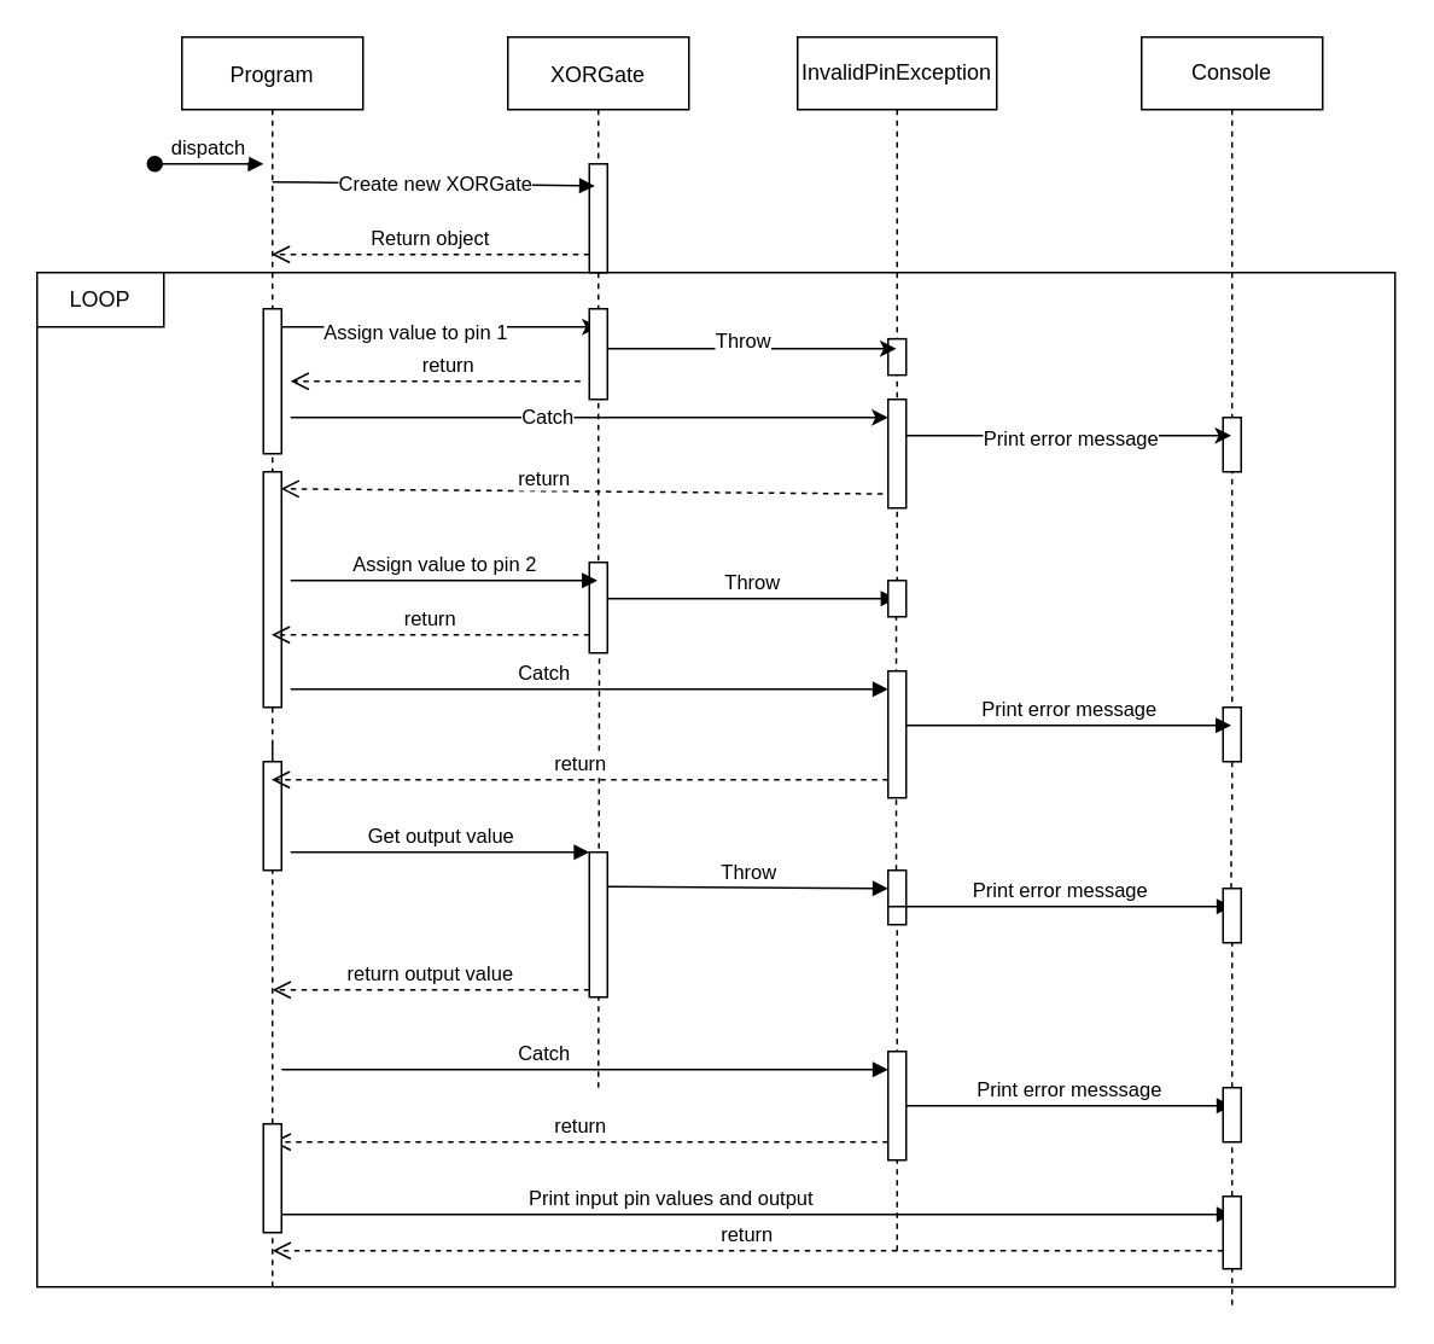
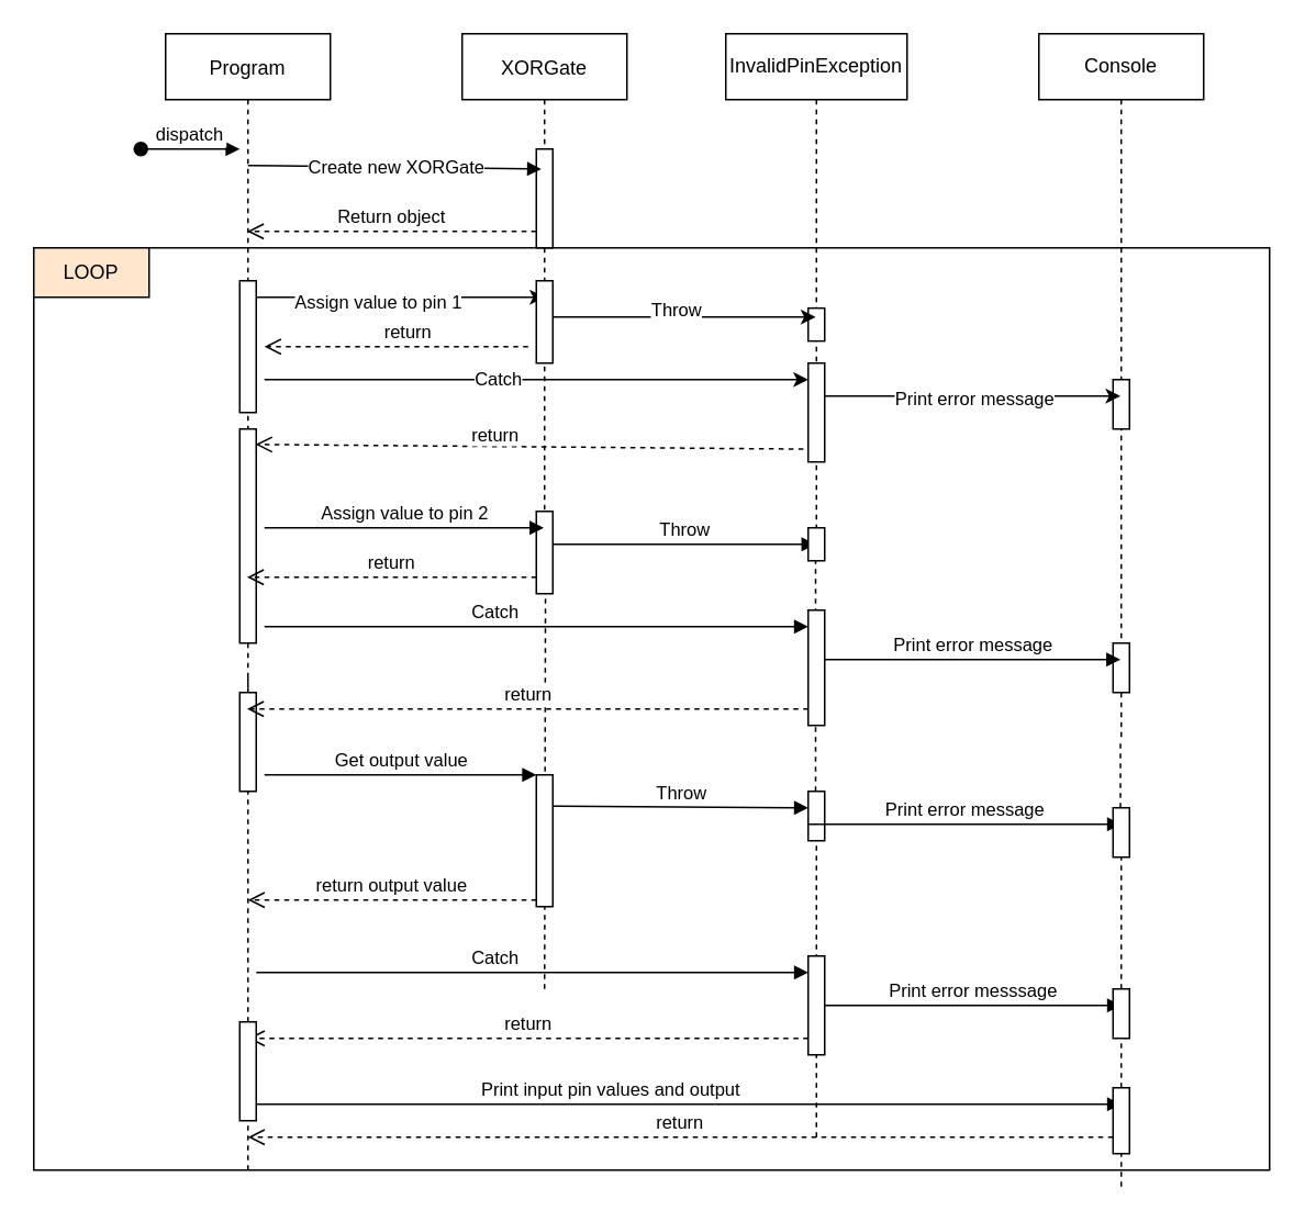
  <mxCell id="0" />
  <mxCell id="1" parent="0" />
  <mxCell id="2" value="" style="rounded=0;whiteSpace=wrap;html=1;" vertex="1" parent="1"><mxGeometry x="20" y="150" width="750" height="560" as="geometry" /></mxCell>
  <mxCell id="3" value="Program" style="shape=umlLifeline;perimeter=lifelinePerimeter;container=1;collapsible=0;recursiveResize=0;rounded=0;shadow=0;strokeWidth=1;" parent="1" vertex="1"><mxGeometry x="100" y="20" width="100" height="430" as="geometry" /></mxCell>
  <mxCell id="4" value="dispatch" style="verticalAlign=bottom;startArrow=oval;endArrow=block;startSize=8;shadow=0;strokeWidth=1;" parent="3" edge="1"><mxGeometry relative="1" as="geometry"><mxPoint x="-15" y="70" as="sourcePoint" /><mxPoint x="45" y="70" as="targetPoint" /></mxGeometry></mxCell>
  <mxCell id="5" value="" style="endArrow=classic;html=1;rounded=0;" edge="1" parent="3"><mxGeometry width="50" height="50" relative="1" as="geometry"><mxPoint x="49.759" y="160" as="sourcePoint" /><mxPoint x="230" y="160" as="targetPoint" /></mxGeometry></mxCell>
  <mxCell id="6" value="Assign value to pin 1" style="edgeLabel;html=1;align=center;verticalAlign=middle;resizable=0;points=[];" vertex="1" connectable="0" parent="5"><mxGeometry x="-0.123" y="-2" relative="1" as="geometry"><mxPoint as="offset" /></mxGeometry></mxCell>
  <mxCell id="7" value="" style="html=1;points=[];perimeter=orthogonalPerimeter;" vertex="1" parent="3"><mxGeometry x="45" y="150" width="10" height="80" as="geometry" /></mxCell>
  <mxCell id="8" value="" style="html=1;points=[];perimeter=orthogonalPerimeter;" vertex="1" parent="3"><mxGeometry x="45" y="240" width="10" height="130" as="geometry" /></mxCell>
  <mxCell id="9" value="XORGate" style="shape=umlLifeline;perimeter=lifelinePerimeter;container=1;collapsible=0;recursiveResize=0;rounded=0;shadow=0;strokeWidth=1;" parent="1" vertex="1"><mxGeometry x="280" y="20" width="100" height="310" as="geometry" /></mxCell>
  <mxCell id="10" value="" style="html=1;points=[];perimeter=orthogonalPerimeter;" vertex="1" parent="9"><mxGeometry x="45" y="70" width="10" height="60" as="geometry" /></mxCell>
  <mxCell id="11" value="" style="html=1;points=[];perimeter=orthogonalPerimeter;" vertex="1" parent="9"><mxGeometry x="45" y="150" width="10" height="50" as="geometry" /></mxCell>
  <mxCell id="12" value="Return object" style="html=1;verticalAlign=bottom;endArrow=open;dashed=1;endSize=8;rounded=0;" edge="1" parent="9" target="3"><mxGeometry relative="1" as="geometry"><mxPoint x="45" y="120" as="sourcePoint" /><mxPoint x="-35" y="120" as="targetPoint" /></mxGeometry></mxCell>
  <mxCell id="13" value="" style="verticalAlign=bottom;endArrow=block;entryX=0.48;entryY=0.265;shadow=0;strokeWidth=1;entryDx=0;entryDy=0;entryPerimeter=0;" parent="1" target="9" edge="1"><mxGeometry relative="1" as="geometry"><mxPoint x="150" y="100" as="sourcePoint" /><mxPoint x="325" y="100" as="targetPoint" /></mxGeometry></mxCell>
  <mxCell id="14" value="Create new XORGate" style="edgeLabel;html=1;align=center;verticalAlign=middle;resizable=0;points=[];" vertex="1" connectable="0" parent="13"><mxGeometry x="0.059" y="1" relative="1" as="geometry"><mxPoint x="-5" as="offset" /></mxGeometry></mxCell>
  <mxCell id="15" value="InvalidPinException" style="shape=umlLifeline;perimeter=lifelinePerimeter;whiteSpace=wrap;html=1;container=1;collapsible=0;recursiveResize=0;outlineConnect=0;" vertex="1" parent="1"><mxGeometry x="440" y="20" width="110" height="300" as="geometry" /></mxCell>
  <mxCell id="16" value="" style="html=1;points=[];perimeter=orthogonalPerimeter;" vertex="1" parent="15"><mxGeometry x="50" y="200" width="10" height="60" as="geometry" /></mxCell>
  <mxCell id="17" value="" style="html=1;points=[];perimeter=orthogonalPerimeter;" vertex="1" parent="15"><mxGeometry x="50" y="166.6" width="10" height="20" as="geometry" /></mxCell>
  <mxCell id="18" value="" style="endArrow=classic;html=1;rounded=0;" edge="1" parent="1" source="11" target="15"><mxGeometry width="50" height="50" relative="1" as="geometry"><mxPoint x="360" y="180" as="sourcePoint" /><mxPoint x="410" y="130" as="targetPoint" /><Array as="points"><mxPoint x="410" y="192" /></Array></mxGeometry></mxCell>
  <mxCell id="19" value="Throw" style="edgeLabel;html=1;align=center;verticalAlign=middle;resizable=0;points=[];" vertex="1" connectable="0" parent="18"><mxGeometry x="-0.292" y="-1" relative="1" as="geometry"><mxPoint x="18" y="-6" as="offset" /></mxGeometry></mxCell>
  <mxCell id="20" value="Console" style="shape=umlLifeline;perimeter=lifelinePerimeter;whiteSpace=wrap;html=1;container=1;collapsible=0;recursiveResize=0;outlineConnect=0;" vertex="1" parent="1"><mxGeometry x="630" y="20" width="100" height="430" as="geometry" /></mxCell>
  <mxCell id="21" value="" style="html=1;points=[];perimeter=orthogonalPerimeter;" vertex="1" parent="20"><mxGeometry x="45" y="210" width="10" height="30" as="geometry" /></mxCell>
  <mxCell id="22" value="" style="endArrow=classic;html=1;rounded=0;exitX=1;exitY=0.333;exitDx=0;exitDy=0;exitPerimeter=0;" edge="1" parent="1"><mxGeometry width="50" height="50" relative="1" as="geometry"><mxPoint x="500" y="240" as="sourcePoint" /><mxPoint x="679.5" y="240" as="targetPoint" /></mxGeometry></mxCell>
  <mxCell id="23" value="Print error message" style="edgeLabel;html=1;align=center;verticalAlign=middle;resizable=0;points=[];" vertex="1" connectable="0" parent="22"><mxGeometry x="-0.194" y="-1" relative="1" as="geometry"><mxPoint x="18" as="offset" /></mxGeometry></mxCell>
  <mxCell id="24" value="" style="endArrow=none;dashed=1;html=1;rounded=0;startArrow=none;" edge="1" parent="1" source="38"><mxGeometry width="50" height="50" relative="1" as="geometry"><mxPoint x="150" y="600" as="sourcePoint" /><mxPoint x="150" y="410" as="targetPoint" /></mxGeometry></mxCell>
  <mxCell id="25" value="" style="endArrow=classic;html=1;rounded=0;" edge="1" parent="1"><mxGeometry width="50" height="50" relative="1" as="geometry"><mxPoint x="160" y="230" as="sourcePoint" /><mxPoint x="490" y="230" as="targetPoint" /><Array as="points"><mxPoint x="365.5" y="230" /></Array></mxGeometry></mxCell>
  <mxCell id="26" value="Catch" style="edgeLabel;html=1;align=center;verticalAlign=middle;resizable=0;points=[];" vertex="1" connectable="0" parent="25"><mxGeometry x="-0.146" y="1" relative="1" as="geometry"><mxPoint as="offset" /></mxGeometry></mxCell>
  <mxCell id="27" value="" style="endArrow=none;dashed=1;html=1;rounded=0;entryX=0.506;entryY=1.002;entryDx=0;entryDy=0;entryPerimeter=0;" edge="1" parent="1" target="9"><mxGeometry width="50" height="50" relative="1" as="geometry"><mxPoint x="330" y="600" as="sourcePoint" /><mxPoint x="329.87" y="353.6" as="targetPoint" /></mxGeometry></mxCell>
  <mxCell id="28" value="" style="endArrow=none;dashed=1;html=1;rounded=0;startArrow=none;" edge="1" parent="1" source="44" target="15"><mxGeometry width="50" height="50" relative="1" as="geometry"><mxPoint x="495" y="600" as="sourcePoint" /><mxPoint x="500" y="380" as="targetPoint" /></mxGeometry></mxCell>
  <mxCell id="29" value="" style="endArrow=none;dashed=1;html=1;rounded=0;startArrow=none;" edge="1" parent="1" source="56" target="20"><mxGeometry width="50" height="50" relative="1" as="geometry"><mxPoint x="680" y="720" as="sourcePoint" /><mxPoint x="680" y="460" as="targetPoint" /></mxGeometry></mxCell>
  <mxCell id="30" value="Catch" style="html=1;verticalAlign=bottom;endArrow=block;rounded=0;" edge="1" parent="1"><mxGeometry x="-0.151" width="80" relative="1" as="geometry"><mxPoint x="160" y="380" as="sourcePoint" /><mxPoint x="490" y="380" as="targetPoint" /><mxPoint as="offset" /></mxGeometry></mxCell>
  <mxCell id="31" value="" style="html=1;points=[];perimeter=orthogonalPerimeter;" vertex="1" parent="1"><mxGeometry x="325" y="310" width="10" height="50" as="geometry" /></mxCell>
  <mxCell id="32" value="Throw" style="html=1;verticalAlign=bottom;endArrow=block;rounded=0;" edge="1" parent="1"><mxGeometry width="80" relative="1" as="geometry"><mxPoint x="335" y="330" as="sourcePoint" /><mxPoint x="494.5" y="330" as="targetPoint" /></mxGeometry></mxCell>
  <mxCell id="33" value="" style="html=1;points=[];perimeter=orthogonalPerimeter;" vertex="1" parent="1"><mxGeometry x="490" y="320" width="10" height="20" as="geometry" /></mxCell>
  <mxCell id="34" value="" style="html=1;points=[];perimeter=orthogonalPerimeter;" vertex="1" parent="1"><mxGeometry x="675" y="390" width="10" height="30" as="geometry" /></mxCell>
  <mxCell id="35" value="Assign value to pin 2" style="html=1;verticalAlign=bottom;endArrow=block;rounded=0;" edge="1" parent="1"><mxGeometry width="80" relative="1" as="geometry"><mxPoint x="160" y="320" as="sourcePoint" /><mxPoint x="329.5" y="320" as="targetPoint" /></mxGeometry></mxCell>
  <mxCell id="36" value="" style="html=1;points=[];perimeter=orthogonalPerimeter;" vertex="1" parent="1"><mxGeometry x="490" y="370" width="10" height="70" as="geometry" /></mxCell>
  <mxCell id="37" value="Print error message" style="html=1;verticalAlign=bottom;endArrow=block;rounded=0;" edge="1" parent="1"><mxGeometry width="80" relative="1" as="geometry"><mxPoint x="500" y="400" as="sourcePoint" /><mxPoint x="679.5" y="400" as="targetPoint" /></mxGeometry></mxCell>
  <mxCell id="38" value="" style="html=1;points=[];perimeter=orthogonalPerimeter;" vertex="1" parent="1"><mxGeometry x="145" y="420" width="10" height="60" as="geometry" /></mxCell>
  <mxCell id="39" value="" style="endArrow=none;dashed=1;html=1;rounded=0;" edge="1" parent="1" target="38"><mxGeometry width="50" height="50" relative="1" as="geometry"><mxPoint x="150" y="710" as="sourcePoint" /><mxPoint x="150" y="410" as="targetPoint" /></mxGeometry></mxCell>
  <mxCell id="40" value="" style="html=1;points=[];perimeter=orthogonalPerimeter;" vertex="1" parent="1"><mxGeometry x="325" y="470" width="10" height="80" as="geometry" /></mxCell>
  <mxCell id="41" value="Get output value" style="html=1;verticalAlign=bottom;endArrow=block;entryX=0;entryY=0;rounded=0;" edge="1" target="40" parent="1"><mxGeometry relative="1" as="geometry"><mxPoint x="160" y="470" as="sourcePoint" /></mxGeometry></mxCell>
  <mxCell id="42" value="return output value" style="html=1;verticalAlign=bottom;endArrow=open;dashed=1;endSize=8;exitX=0;exitY=0.95;rounded=0;" edge="1" source="40" parent="1"><mxGeometry relative="1" as="geometry"><mxPoint x="150" y="546" as="targetPoint" /></mxGeometry></mxCell>
  <mxCell id="43" value="Throw" style="html=1;verticalAlign=bottom;endArrow=block;rounded=0;" edge="1" parent="1"><mxGeometry width="80" relative="1" as="geometry"><mxPoint x="335" y="489" as="sourcePoint" /><mxPoint x="490" y="490" as="targetPoint" /></mxGeometry></mxCell>
  <mxCell id="44" value="" style="html=1;points=[];perimeter=orthogonalPerimeter;" vertex="1" parent="1"><mxGeometry x="490" y="480" width="10" height="30" as="geometry" /></mxCell>
  <mxCell id="45" value="" style="endArrow=none;dashed=1;html=1;rounded=0;" edge="1" parent="1" target="44"><mxGeometry width="50" height="50" relative="1" as="geometry"><mxPoint x="495" y="690" as="sourcePoint" /><mxPoint x="494.833" y="320" as="targetPoint" /></mxGeometry></mxCell>
  <mxCell id="46" value="Catch" style="html=1;verticalAlign=bottom;endArrow=block;rounded=0;" edge="1" parent="1"><mxGeometry x="-0.134" width="80" relative="1" as="geometry"><mxPoint x="155" y="590" as="sourcePoint" /><mxPoint x="490" y="590" as="targetPoint" /><mxPoint as="offset" /></mxGeometry></mxCell>
  <mxCell id="47" value="" style="html=1;points=[];perimeter=orthogonalPerimeter;" vertex="1" parent="1"><mxGeometry x="490" y="580" width="10" height="60" as="geometry" /></mxCell>
  <mxCell id="48" value="Print error messsage" style="html=1;verticalAlign=bottom;endArrow=block;rounded=0;" edge="1" parent="1"><mxGeometry width="80" relative="1" as="geometry"><mxPoint x="500" y="610" as="sourcePoint" /><mxPoint x="680" y="610" as="targetPoint" /></mxGeometry></mxCell>
  <mxCell id="49" value="" style="html=1;points=[];perimeter=orthogonalPerimeter;" vertex="1" parent="1"><mxGeometry x="675" y="600" width="10" height="30" as="geometry" /></mxCell>
  <mxCell id="50" value="" style="endArrow=none;dashed=1;html=1;rounded=0;startArrow=none;" edge="1" parent="1" source="61" target="49"><mxGeometry width="50" height="50" relative="1" as="geometry"><mxPoint x="680" y="720" as="sourcePoint" /><mxPoint x="679.591" y="450" as="targetPoint" /></mxGeometry></mxCell>
  <mxCell id="51" value="return" style="html=1;verticalAlign=bottom;endArrow=open;dashed=1;endSize=8;rounded=0;" edge="1" parent="1"><mxGeometry x="-0.083" relative="1" as="geometry"><mxPoint x="320" y="210" as="sourcePoint" /><mxPoint x="160" y="210" as="targetPoint" /><mxPoint as="offset" /></mxGeometry></mxCell>
  <mxCell id="52" value="return" style="html=1;verticalAlign=bottom;endArrow=open;dashed=1;endSize=8;rounded=0;" edge="1" parent="1" target="3"><mxGeometry relative="1" as="geometry"><mxPoint x="325" y="350" as="sourcePoint" /><mxPoint x="245" y="350" as="targetPoint" /></mxGeometry></mxCell>
  <mxCell id="53" value="return" style="html=1;verticalAlign=bottom;endArrow=open;dashed=1;endSize=8;rounded=0;" edge="1" parent="1" target="3"><mxGeometry relative="1" as="geometry"><mxPoint x="490" y="430" as="sourcePoint" /><mxPoint x="350" y="410" as="targetPoint" /><Array as="points"><mxPoint x="370" y="430" /></Array></mxGeometry></mxCell>
  <mxCell id="54" value="return" style="html=1;verticalAlign=bottom;endArrow=open;dashed=1;endSize=8;rounded=0;entryX=0.957;entryY=0.072;entryDx=0;entryDy=0;entryPerimeter=0;exitX=-0.291;exitY=0.87;exitDx=0;exitDy=0;exitPerimeter=0;" edge="1" parent="1" source="16" target="8"><mxGeometry x="0.125" y="2" relative="1" as="geometry"><mxPoint x="490" y="260" as="sourcePoint" /><mxPoint x="410" y="260" as="targetPoint" /><mxPoint as="offset" /></mxGeometry></mxCell>
  <mxCell id="55" value="Print error message" style="html=1;verticalAlign=bottom;endArrow=block;rounded=0;" edge="1" parent="1"><mxGeometry width="80" relative="1" as="geometry"><mxPoint x="490" y="500" as="sourcePoint" /><mxPoint x="680" y="500" as="targetPoint" /></mxGeometry></mxCell>
  <mxCell id="56" value="" style="html=1;points=[];perimeter=orthogonalPerimeter;" vertex="1" parent="1"><mxGeometry x="675" y="490" width="10" height="30" as="geometry" /></mxCell>
  <mxCell id="57" value="" style="endArrow=none;dashed=1;html=1;rounded=0;startArrow=none;" edge="1" parent="1" source="49" target="56"><mxGeometry width="50" height="50" relative="1" as="geometry"><mxPoint x="679.944" y="600" as="sourcePoint" /><mxPoint x="679.944" y="450" as="targetPoint" /></mxGeometry></mxCell>
  <mxCell id="58" value="return" style="html=1;verticalAlign=bottom;endArrow=open;dashed=1;endSize=8;rounded=0;" edge="1" parent="1"><mxGeometry relative="1" as="geometry"><mxPoint x="490" y="630" as="sourcePoint" /><mxPoint x="150" y="630" as="targetPoint" /></mxGeometry></mxCell>
  <mxCell id="59" value="" style="html=1;points=[];perimeter=orthogonalPerimeter;" vertex="1" parent="1"><mxGeometry x="145" y="620" width="10" height="60" as="geometry" /></mxCell>
  <mxCell id="60" value="Print input pin values and output" style="html=1;verticalAlign=bottom;endArrow=block;rounded=0;" edge="1" parent="1"><mxGeometry x="-0.181" width="80" relative="1" as="geometry"><mxPoint x="155" y="670" as="sourcePoint" /><mxPoint x="680" y="670" as="targetPoint" /><mxPoint as="offset" /></mxGeometry></mxCell>
  <mxCell id="61" value="" style="html=1;points=[];perimeter=orthogonalPerimeter;" vertex="1" parent="1"><mxGeometry x="675" y="660" width="10" height="40" as="geometry" /></mxCell>
  <mxCell id="62" value="" style="endArrow=none;dashed=1;html=1;rounded=0;" edge="1" parent="1" target="61"><mxGeometry width="50" height="50" relative="1" as="geometry"><mxPoint x="680" y="720" as="sourcePoint" /><mxPoint x="680" y="630" as="targetPoint" /></mxGeometry></mxCell>
  <mxCell id="63" value="return" style="html=1;verticalAlign=bottom;endArrow=open;dashed=1;endSize=8;rounded=0;" edge="1" parent="1"><mxGeometry relative="1" as="geometry"><mxPoint x="675" y="690" as="sourcePoint" /><mxPoint x="150" y="690" as="targetPoint" /></mxGeometry></mxCell>
- <mxCell id="64" value="LOOP" style="rounded=0;whiteSpace=wrap;html=1;" vertex="1" parent="1"><mxGeometry x="20" y="150" width="70" height="30" as="geometry" /></mxCell>
+ <mxCell id="64" value="LOOP" style="rounded=0;whiteSpace=wrap;html=1;fillColor=#ffe6cc;" vertex="1" parent="1"><mxGeometry x="20" y="150" width="70" height="30" as="geometry" /></mxCell>
